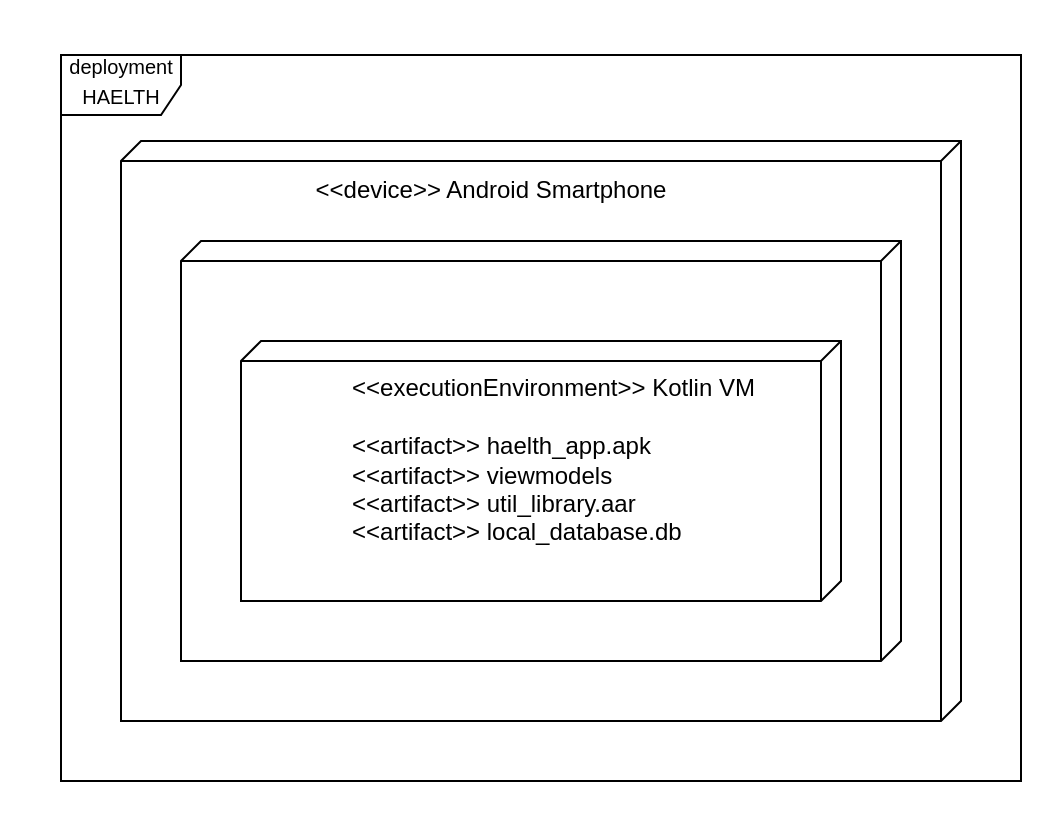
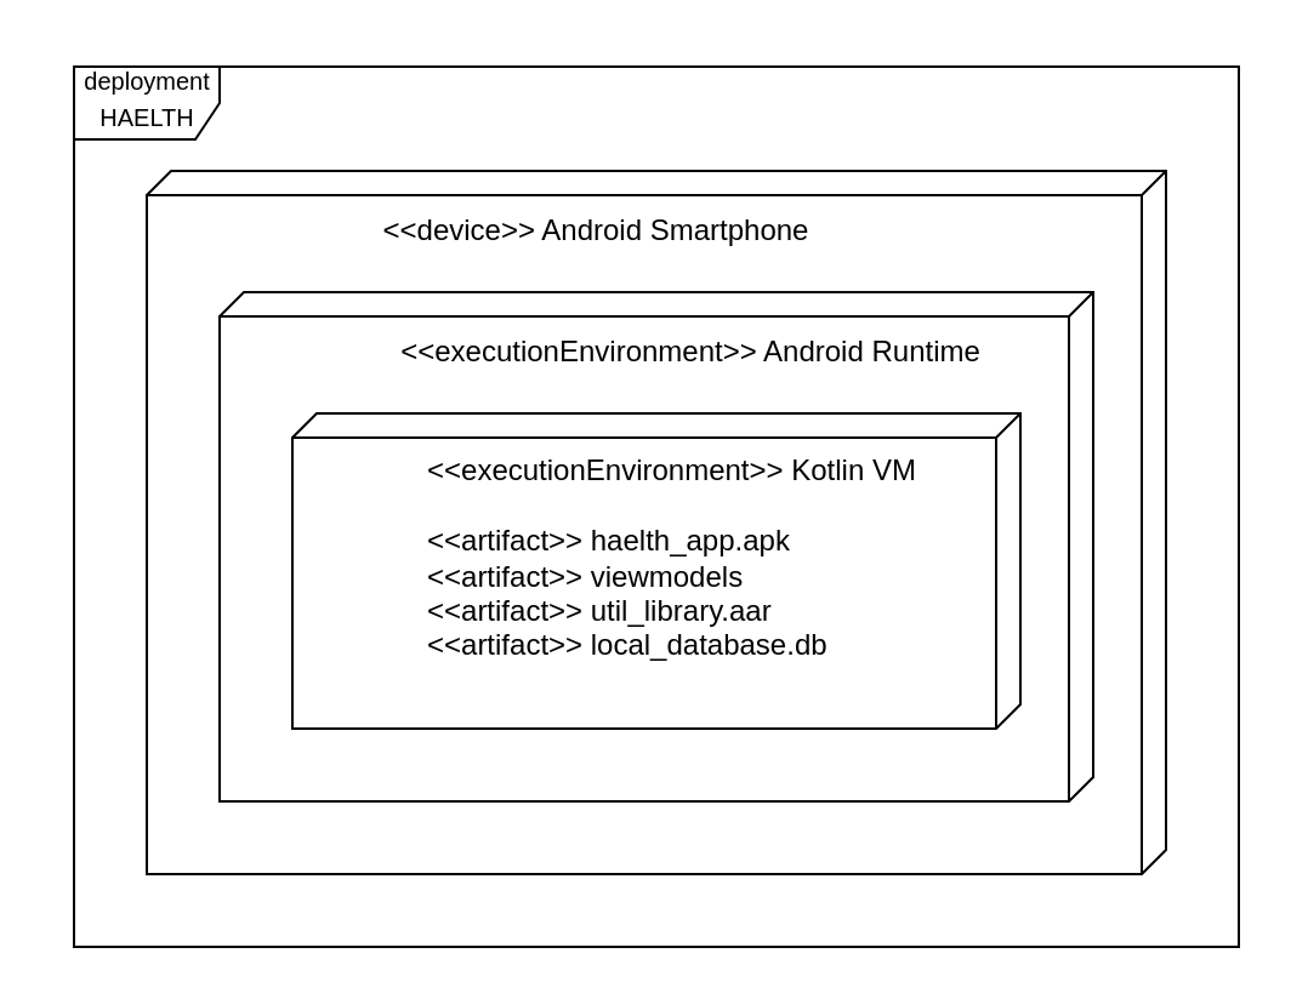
  <mxCell id="0" />
  <mxCell id="1" parent="0" />
  <mxCell id="2" value="" style="shape=umlFrame;whiteSpace=wrap;html=1;pointerEvents=0;" vertex="1" parent="1"><mxGeometry x="30" y="27" width="480" height="363" as="geometry" /></mxCell>
  <mxCell id="3" value="&lt;font style=&quot;font-size: 10px;&quot;&gt;deployment&lt;/font&gt;&lt;div&gt;&lt;font style=&quot;font-size: 10px;&quot;&gt;HAELTH&lt;/font&gt;&lt;/div&gt;" style="text;html=1;align=center;verticalAlign=middle;resizable=0;points=[];autosize=1;strokeColor=none;fillColor=none;" vertex="1" parent="1"><mxGeometry x="20" y="20" width="80" height="40" as="geometry" /></mxCell>
  <mxCell id="4" value="" style="verticalAlign=top;align=center;spacingTop=8;spacingLeft=2;spacingRight=12;shape=cube;size=10;direction=south;fontStyle=4;html=1;whiteSpace=wrap;" vertex="1" parent="1"><mxGeometry x="60" y="70" width="420" height="290" as="geometry" /></mxCell>
  <mxCell id="5" value="&amp;lt;&amp;lt;device&amp;gt;&amp;gt; Android Smartphone" style="text;html=1;align=center;verticalAlign=middle;resizable=0;points=[];autosize=1;strokeColor=none;fillColor=none;" vertex="1" parent="1"><mxGeometry x="145" y="80" width="200" height="30" as="geometry" /></mxCell>
  <mxCell id="6" value="" style="verticalAlign=top;align=left;spacingTop=8;spacingLeft=2;spacingRight=12;shape=cube;size=10;direction=south;fontStyle=4;html=1;whiteSpace=wrap;" vertex="1" parent="1"><mxGeometry x="90" y="120" width="360" height="210" as="geometry" /></mxCell>
+ <mxCell id="7" value="&amp;lt;&amp;lt;executionEnvironment&amp;gt;&amp;gt; Android Runtime" style="text;html=1;align=center;verticalAlign=middle;resizable=0;points=[];autosize=1;strokeColor=none;fillColor=none;" vertex="1" parent="1"><mxGeometry x="154" y="130" width="260" height="30" as="geometry" /></mxCell>
  <mxCell id="8" value="" style="verticalAlign=top;align=left;spacingTop=8;spacingLeft=2;spacingRight=12;shape=cube;size=10;direction=south;fontStyle=4;html=1;whiteSpace=wrap;" vertex="1" parent="1"><mxGeometry x="120" y="170" width="300" height="130" as="geometry" /></mxCell>
  <mxCell id="9" value="&lt;div&gt;&amp;lt;&amp;lt;executionEnvironment&amp;gt;&amp;gt; Kotlin VM&lt;/div&gt;&lt;div&gt;&lt;br&gt;&lt;/div&gt;&lt;div&gt;&amp;lt;&amp;lt;artifact&amp;gt;&amp;gt; haelth_app.apk&lt;/div&gt;&lt;div&gt;&amp;lt;&amp;lt;artifact&amp;gt;&amp;gt; viewmodels&amp;nbsp;&lt;/div&gt;&lt;div&gt;&amp;lt;&amp;lt;artifact&amp;gt;&amp;gt; util_library.aar&amp;nbsp;&lt;/div&gt;&lt;div style=&quot;&quot;&gt;&amp;lt;&amp;lt;artifact&amp;gt;&amp;gt; local_database.db&lt;/div&gt;" style="text;html=1;align=left;verticalAlign=middle;resizable=0;points=[];autosize=1;strokeColor=none;fillColor=none;" vertex="1" parent="1"><mxGeometry x="174" y="180" width="220" height="100" as="geometry" /></mxCell>
